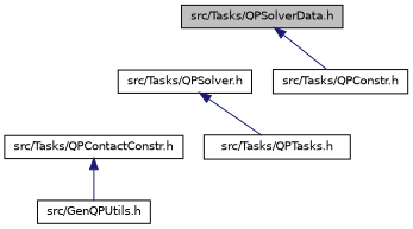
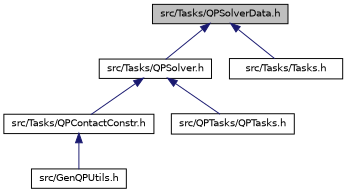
  digraph {
    node [color=black fillcolor=white fontname=Helvetica fontsize=10 shape=record style=filled]
    edge [color=midnightblue dir=back fontname=Helvetica fontsize=10 labelfontname=Helvetica labelfontsize=10 style=solid]
    n1 [fillcolor=grey75 fontcolor=black height=0.2 label="src/Tasks/QPSolverData.h" width=0.4]
    n2 [height=0.2 label="src/Tasks/QPSolver.h" width=0.4]
-   n3 [height=0.2 label="src/Tasks/QPConstr.h" width=0.4]
+   n3 [height=0.2 label="src/Tasks/Tasks.h" width=0.4]
    n4 [height=0.2 label="src/Tasks/QPContactConstr.h" width=0.4]
-   n5 [height=0.2 label="src/Tasks/QPTasks.h" width=0.4]
+   n5 [height=0.2 label="src/QPTasks/QPTasks.h" width=0.4]
    n6 [height=0.2 label="src/GenQPUtils.h" width=0.4]
+   n1 -> n2
    n1 -> n3
+   n2 -> n4
    n2 -> n5
    n4 -> n6
  }
